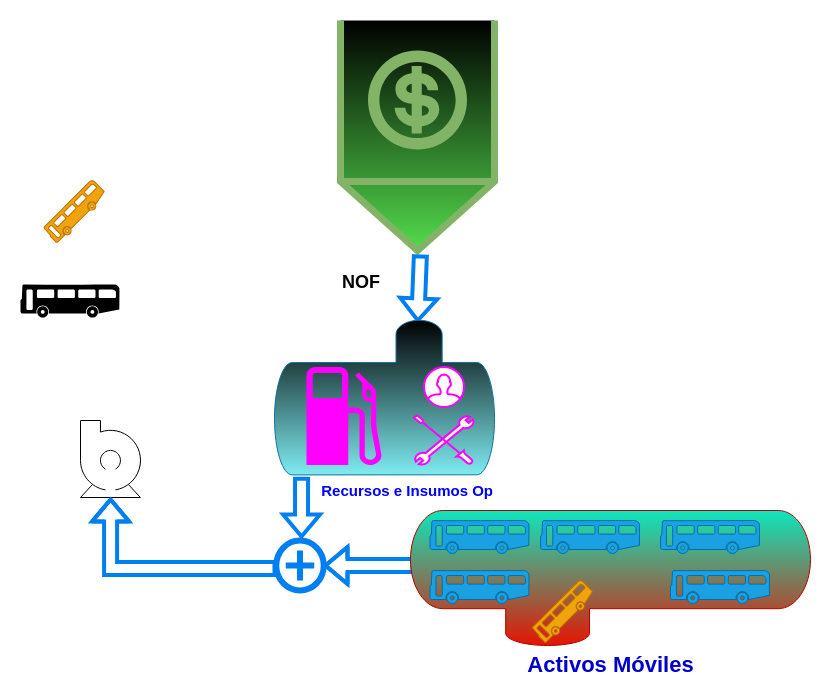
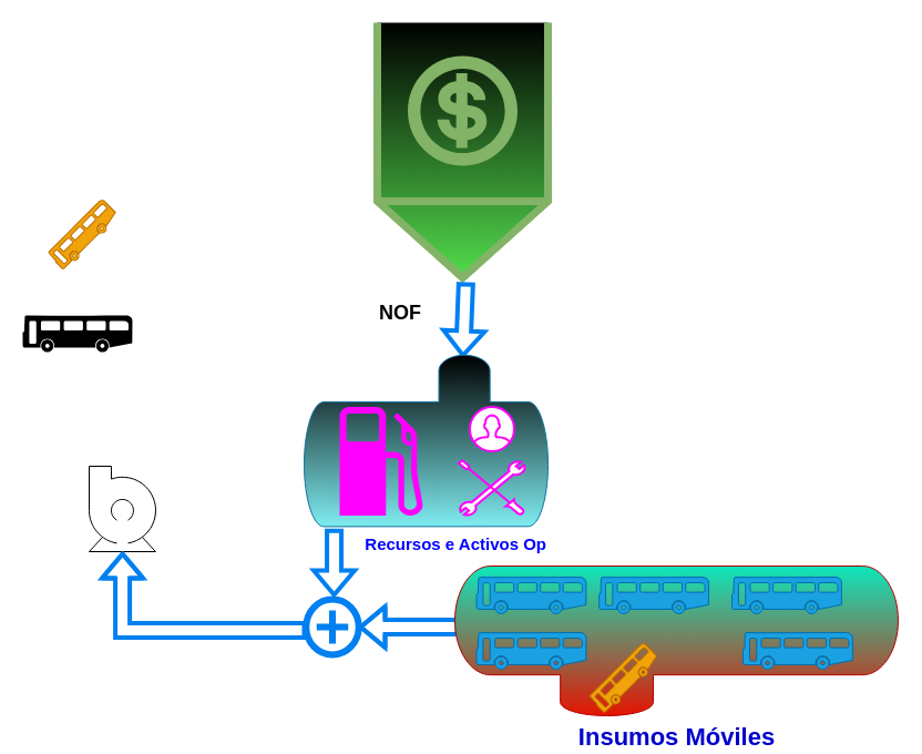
  <mxCell id="0" />
  <mxCell id="1" parent="0" />
  <mxCell id="2" value="" style="html=1;verticalLabelPosition=bottom;align=center;labelBackgroundColor=#ffffff;verticalAlign=top;strokeWidth=6;strokeColor=#0080F0;shadow=0;dashed=0;shape=mxgraph.ios7.icons.add;direction=south;" vertex="1" parent="1"><mxGeometry x="275.75" y="540" width="47.5" height="50" as="geometry" /></mxCell>
  <mxCell id="3" value="" style="shape=mxgraph.pid.pumps.centrifugal_pump_2;html=1;pointerEvents=1;align=center;verticalLabelPosition=bottom;verticalAlign=top;dashed=0;" vertex="1" parent="1"><mxGeometry x="80" y="420" width="62" height="77" as="geometry" /></mxCell>
  <mxCell id="4" style="edgeStyle=orthogonalEdgeStyle;rounded=0;orthogonalLoop=1;jettySize=auto;html=1;exitX=0.56;exitY=0.995;exitDx=0;exitDy=0;exitPerimeter=0;shape=flexArrow;strokeWidth=4;entryX=0.485;entryY=1;entryDx=0;entryDy=0;entryPerimeter=0;strokeColor=#0080f0;" edge="1" parent="1" source="2" target="3"><mxGeometry relative="1" as="geometry"><mxPoint x="-150" y="540" as="sourcePoint" /><mxPoint x="-130" y="500" as="targetPoint" /></mxGeometry></mxCell>
  <mxCell id="5" value="" style="group" vertex="1" connectable="0" parent="1"><mxGeometry x="340" y="20" width="154" height="230" as="geometry" /></mxCell>
  <mxCell id="6" value="&lt;h2&gt;NOF&lt;/h2&gt;" style="shape=mxgraph.pid.vessels.container,_tank,_cistern_(bottom);html=1;pointerEvents=1;align=left;verticalLabelPosition=bottom;verticalAlign=top;dashed=0;strokeWidth=7;fillColor=#53dc4c;strokeColor=#82b366;gradientColor=default;gradientDirection=north;horizontal=1;" vertex="1" parent="5"><mxGeometry width="154" height="230" as="geometry" /></mxCell>
  <mxCell id="7" value="" style="shape=mxgraph.signs.travel.cashier;html=1;pointerEvents=1;fillColor=#82b366;strokeColor=none;verticalLabelPosition=bottom;verticalAlign=top;align=center;sketch=0;" vertex="1" parent="5"><mxGeometry x="27.5" y="30" width="99" height="99" as="geometry" /></mxCell>
  <mxCell id="8" value="" style="shape=mxgraph.signs.transportation.bus_3;html=1;pointerEvents=1;fillColor=#000000;strokeColor=none;verticalLabelPosition=bottom;verticalAlign=top;align=center;sketch=0;" vertex="1" parent="1"><mxGeometry x="20" y="284" width="99" height="33" as="geometry" /></mxCell>
  <mxCell id="9" style="edgeStyle=entityRelationEdgeStyle;rounded=0;orthogonalLoop=1;jettySize=auto;html=1;exitX=0.01;exitY=0.407;exitDx=0;exitDy=0;exitPerimeter=0;shape=flexArrow;strokeWidth=4;entryX=0.5;entryY=0.005;entryDx=0;entryDy=0;entryPerimeter=0;strokeColor=#0080f0;" edge="1" parent="1" source="19" target="2"><mxGeometry relative="1" as="geometry"><mxPoint x="336" y="698" as="sourcePoint" /><mxPoint x="-70" y="610" as="targetPoint" /></mxGeometry></mxCell>
  <mxCell id="10" style="rounded=0;orthogonalLoop=1;jettySize=auto;html=1;exitX=0.123;exitY=1.011;exitDx=0;exitDy=0;exitPerimeter=0;shape=flexArrow;strokeWidth=4;strokeColor=#0080f0;entryX=-0.04;entryY=0.468;entryDx=0;entryDy=0;entryPerimeter=0;" edge="1" parent="1" source="13" target="2"><mxGeometry relative="1" as="geometry"><mxPoint x="286" y="578" as="sourcePoint" /><mxPoint x="300" y="510" as="targetPoint" /></mxGeometry></mxCell>
  <mxCell id="11" style="rounded=0;orthogonalLoop=1;jettySize=auto;html=1;exitX=0.519;exitY=1.017;exitDx=0;exitDy=0;exitPerimeter=0;shape=flexArrow;strokeWidth=4;strokeColor=#0080f0;entryX=0.651;entryY=0.013;entryDx=0;entryDy=0;entryPerimeter=0;" edge="1" parent="1" source="6" target="13"><mxGeometry relative="1" as="geometry"><mxPoint x="372" y="270" as="sourcePoint" /><mxPoint x="370" y="332" as="targetPoint" /></mxGeometry></mxCell>
  <mxCell id="12" value="" style="group" vertex="1" connectable="0" parent="1"><mxGeometry x="274" y="320" width="220" height="154.5" as="geometry" /></mxCell>
- <mxCell id="13" value="&lt;font color=&quot;#0000ff&quot; size=&quot;1&quot; style=&quot;&quot;&gt;&lt;b style=&quot;font-size: 15px;&quot;&gt;Recursos e Insumos Op&lt;/b&gt;&lt;/font&gt;" style="shape=mxgraph.pid.vessels.vessel_(dome);html=1;pointerEvents=1;align=right;verticalLabelPosition=bottom;verticalAlign=top;dashed=0;fillColor=#7FECF0;strokeColor=#10739e;gradientDirection=north;gradientColor=default;" vertex="1" parent="12"><mxGeometry width="220" height="154.5" as="geometry" /></mxCell>
+ <mxCell id="13" value="&lt;font color=&quot;#0000ff&quot; size=&quot;1&quot; style=&quot;&quot;&gt;&lt;b style=&quot;font-size: 15px;&quot;&gt;Recursos e Activos Op&lt;/b&gt;&lt;/font&gt;" style="shape=mxgraph.pid.vessels.vessel_(dome);html=1;pointerEvents=1;align=right;verticalLabelPosition=bottom;verticalAlign=top;dashed=0;fillColor=#7FECF0;strokeColor=#10739e;gradientDirection=north;gradientColor=default;" vertex="1" parent="12"><mxGeometry width="220" height="154.5" as="geometry" /></mxCell>
  <mxCell id="14" value="" style="shape=mxgraph.signs.transportation.gas_2;html=1;pointerEvents=1;fillColor=#FF00FF;strokeColor=none;verticalLabelPosition=bottom;verticalAlign=top;align=center;sketch=0;" vertex="1" parent="12"><mxGeometry x="32" y="46.5" width="75" height="98" as="geometry" /></mxCell>
  <mxCell id="15" value="" style="html=1;verticalLabelPosition=bottom;align=center;labelBackgroundColor=#ffffff;verticalAlign=top;strokeWidth=2;strokeColor=#FF00FF;shadow=0;dashed=0;shape=mxgraph.ios7.icons.tools;pointerEvents=1" vertex="1" parent="12"><mxGeometry x="139.5" y="94.8" width="60" height="49.7" as="geometry" /></mxCell>
  <mxCell id="16" value="" style="html=1;verticalLabelPosition=bottom;align=center;labelBackgroundColor=#ffffff;verticalAlign=top;strokeWidth=2;strokeColor=#FF00FF;shadow=0;dashed=0;shape=mxgraph.ios7.icons.user;" vertex="1" parent="12"><mxGeometry x="149.5" y="46.5" width="40" height="40" as="geometry" /></mxCell>
  <mxCell id="17" value="" style="shape=mxgraph.signs.transportation.bus_3;html=1;pointerEvents=1;fillColor=#f0a30a;strokeColor=#BD7000;verticalLabelPosition=bottom;verticalAlign=top;align=center;sketch=0;rotation=-45;fontColor=#000000;" vertex="1" parent="1"><mxGeometry x="40" y="200" width="69.8" height="23" as="geometry" /></mxCell>
  <mxCell id="18" value="" style="group" vertex="1" connectable="0" parent="1"><mxGeometry x="410" y="510" width="400" height="135" as="geometry" /></mxCell>
- <mxCell id="19" value="&lt;font style=&quot;font-size: 22px;&quot; color=&quot;#0000cc&quot;&gt;&lt;b&gt;Activos Móviles&lt;/b&gt;&lt;/font&gt;" style="shape=mxgraph.pid.vessels.vessel_(pit);html=1;pointerEvents=1;align=center;verticalLabelPosition=bottom;verticalAlign=top;dashed=0;fillColor=#e51400;fontColor=#ffffff;strokeColor=#B20000;gradientColor=#0de7bc;gradientDirection=north;" vertex="1" parent="18"><mxGeometry width="400" height="135" as="geometry" /></mxCell>
+ <mxCell id="19" value="&lt;font style=&quot;font-size: 22px;&quot; color=&quot;#0000cc&quot;&gt;&lt;b&gt;Insumos Móviles&lt;/b&gt;&lt;/font&gt;" style="shape=mxgraph.pid.vessels.vessel_(pit);html=1;pointerEvents=1;align=center;verticalLabelPosition=bottom;verticalAlign=top;dashed=0;fillColor=#e51400;fontColor=#ffffff;strokeColor=#B20000;gradientColor=#0de7bc;gradientDirection=north;" vertex="1" parent="18"><mxGeometry width="400" height="135" as="geometry" /></mxCell>
  <mxCell id="20" value="" style="shape=mxgraph.signs.transportation.bus_3;html=1;pointerEvents=1;fillColor=#1ba1e2;strokeColor=#006EAF;verticalLabelPosition=bottom;verticalAlign=top;align=center;sketch=0;fontColor=#ffffff;" vertex="1" parent="18"><mxGeometry x="19.5" y="10" width="99" height="33" as="geometry" /></mxCell>
  <mxCell id="21" value="" style="shape=mxgraph.signs.transportation.bus_3;html=1;pointerEvents=1;fillColor=#1ba1e2;strokeColor=#006EAF;verticalLabelPosition=bottom;verticalAlign=top;align=center;sketch=0;fontColor=#ffffff;" vertex="1" parent="18"><mxGeometry x="130.1" y="10" width="99" height="33" as="geometry" /></mxCell>
  <mxCell id="22" value="" style="shape=mxgraph.signs.transportation.bus_3;html=1;pointerEvents=1;fillColor=#1ba1e2;strokeColor=#006EAF;verticalLabelPosition=bottom;verticalAlign=top;align=center;sketch=0;fontColor=#ffffff;" vertex="1" parent="18"><mxGeometry x="19.5" y="60" width="99" height="33" as="geometry" /></mxCell>
  <mxCell id="23" value="" style="shape=mxgraph.signs.transportation.bus_3;html=1;pointerEvents=1;fillColor=#1ba1e2;strokeColor=#006EAF;verticalLabelPosition=bottom;verticalAlign=top;align=center;sketch=0;fontColor=#ffffff;" vertex="1" parent="18"><mxGeometry x="260" y="60" width="99" height="33" as="geometry" /></mxCell>
  <mxCell id="24" value="" style="shape=mxgraph.signs.transportation.bus_3;html=1;pointerEvents=1;fillColor=#1ba1e2;strokeColor=#006EAF;verticalLabelPosition=bottom;verticalAlign=top;align=center;sketch=0;fontColor=#ffffff;" vertex="1" parent="18"><mxGeometry x="250" y="10" width="99" height="33" as="geometry" /></mxCell>
  <mxCell id="25" value="" style="shape=mxgraph.signs.transportation.bus_3;html=1;pointerEvents=1;fillColor=#f0a30a;strokeColor=#BD7000;verticalLabelPosition=bottom;verticalAlign=top;align=center;sketch=0;rotation=-45;fontColor=#000000;" vertex="1" parent="18"><mxGeometry x="118.5" y="90" width="69.8" height="23" as="geometry" /></mxCell>
